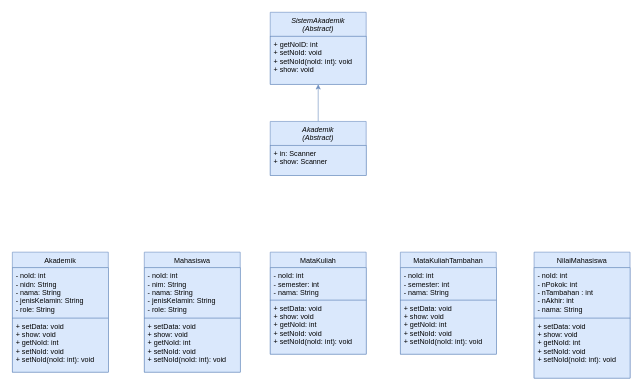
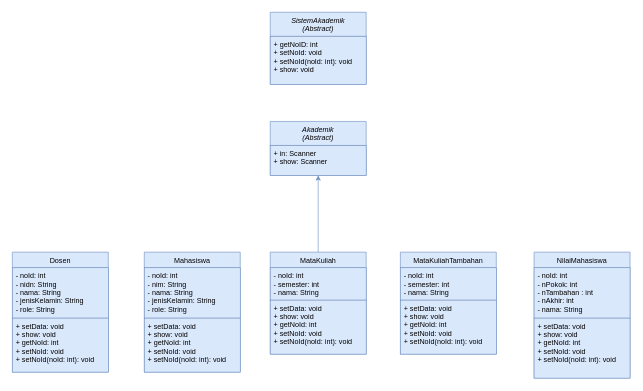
  <mxCell id="0" />
  <mxCell id="1" parent="0" />
- <mxCell id="2" style="edgeStyle=orthogonalEdgeStyle;rounded=0;orthogonalLoop=1;jettySize=auto;html=1;exitX=0.5;exitY=0;exitDx=0;exitDy=0;entryX=0.5;entryY=1;entryDx=0;entryDy=0;fillColor=#dae8fc;strokeColor=#6c8ebf;" edge="1" parent="1" source="3" target="8"><mxGeometry relative="1" as="geometry" /></mxCell>
  <mxCell id="3" value="Akademik&#10;(Abstract)&#10;" style="swimlane;fontStyle=2;align=center;verticalAlign=top;childLayout=stackLayout;horizontal=1;startSize=40;horizontalStack=0;resizeParent=1;resizeLast=0;collapsible=1;marginBottom=0;rounded=0;shadow=0;strokeWidth=1;fillColor=#dae8fc;strokeColor=#6c8ebf;" parent="1" vertex="1"><mxGeometry x="450" y="202" width="160" height="90" as="geometry"><mxRectangle x="230" y="140" width="160" height="26" as="alternateBounds" /></mxGeometry></mxCell>
  <mxCell id="4" value="+ in: Scanner&#10;+ show: Scanner" style="text;align=left;verticalAlign=top;spacingLeft=4;spacingRight=4;overflow=hidden;rotatable=0;points=[[0,0.5],[1,0.5]];portConstraint=eastwest;fillColor=#dae8fc;strokeColor=#6c8ebf;" parent="3" vertex="1"><mxGeometry y="40" width="160" height="50" as="geometry" /></mxCell>
- <mxCell id="5" value="Akademik" style="swimlane;fontStyle=0;align=center;verticalAlign=top;childLayout=stackLayout;horizontal=1;startSize=26;horizontalStack=0;resizeParent=1;resizeLast=0;collapsible=1;marginBottom=0;rounded=0;shadow=0;strokeWidth=1;fillColor=#dae8fc;strokeColor=#6c8ebf;" parent="1" vertex="1"><mxGeometry x="20" y="420" width="160" height="200" as="geometry"><mxRectangle x="340" y="380" width="170" height="26" as="alternateBounds" /></mxGeometry></mxCell>
+ <mxCell id="5" value="Dosen" style="swimlane;fontStyle=0;align=center;verticalAlign=top;childLayout=stackLayout;horizontal=1;startSize=26;horizontalStack=0;resizeParent=1;resizeLast=0;collapsible=1;marginBottom=0;rounded=0;shadow=0;strokeWidth=1;fillColor=#dae8fc;strokeColor=#6c8ebf;" parent="1" vertex="1"><mxGeometry x="20" y="420" width="160" height="200" as="geometry"><mxRectangle x="340" y="380" width="170" height="26" as="alternateBounds" /></mxGeometry></mxCell>
  <mxCell id="6" value="- noId: int&#10;- nidn: String&#10;- nama: String&#10;- jenisKelamin: String&#10;- role: String" style="text;align=left;verticalAlign=top;spacingLeft=4;spacingRight=4;overflow=hidden;rotatable=0;points=[[0,0.5],[1,0.5]];portConstraint=eastwest;fillColor=#dae8fc;strokeColor=#6c8ebf;" parent="5" vertex="1"><mxGeometry y="26" width="160" height="84" as="geometry" /></mxCell>
  <mxCell id="7" value="+ setData: void&#10;+ show: void&#10;+ getNoId: int&#10;+ setNoId: void&#10;+ setNoId(noId: int): void&#10;" style="text;align=left;verticalAlign=top;spacingLeft=4;spacingRight=4;overflow=hidden;rotatable=0;points=[[0,0.5],[1,0.5]];portConstraint=eastwest;fillColor=#dae8fc;strokeColor=#6c8ebf;" vertex="1" parent="5"><mxGeometry y="110" width="160" height="90" as="geometry" /></mxCell>
  <mxCell id="8" value="SistemAkademik&#10;(Abstract)&#10;" style="swimlane;fontStyle=2;align=center;verticalAlign=top;childLayout=stackLayout;horizontal=1;startSize=40;horizontalStack=0;resizeParent=1;resizeLast=0;collapsible=1;marginBottom=0;rounded=0;shadow=0;strokeWidth=1;fillColor=#dae8fc;strokeColor=#6c8ebf;" vertex="1" parent="1"><mxGeometry x="450" y="20" width="160" height="120" as="geometry"><mxRectangle x="230" y="140" width="160" height="26" as="alternateBounds" /></mxGeometry></mxCell>
  <mxCell id="9" value="+ getNoID: int&#10;+ setNoId: void&#10;+ setNoId(noId: int): void&#10;+ show: void&#10;" style="text;align=left;verticalAlign=top;spacingLeft=4;spacingRight=4;overflow=hidden;rotatable=0;points=[[0,0.5],[1,0.5]];portConstraint=eastwest;fillColor=#dae8fc;strokeColor=#6c8ebf;" vertex="1" parent="8"><mxGeometry y="40" width="160" height="80" as="geometry" /></mxCell>
+ <mxCell id="10" style="edgeStyle=orthogonalEdgeStyle;rounded=0;orthogonalLoop=1;jettySize=auto;html=1;exitX=0.5;exitY=0;exitDx=0;exitDy=0;entryX=0.5;entryY=1;entryDx=0;entryDy=0;fillColor=#dae8fc;strokeColor=#6c8ebf;" edge="1" parent="1" source="11" target="3"><mxGeometry relative="1" as="geometry" /></mxCell>
  <mxCell id="11" value="MataKuliah" style="swimlane;fontStyle=0;align=center;verticalAlign=top;childLayout=stackLayout;horizontal=1;startSize=26;horizontalStack=0;resizeParent=1;resizeLast=0;collapsible=1;marginBottom=0;rounded=0;shadow=0;strokeWidth=1;fillColor=#dae8fc;strokeColor=#6c8ebf;" vertex="1" parent="1"><mxGeometry x="450" y="420" width="160" height="170" as="geometry"><mxRectangle x="340" y="380" width="170" height="26" as="alternateBounds" /></mxGeometry></mxCell>
  <mxCell id="12" value="- noId: int&#10;- semester: int&#10;- nama: String" style="text;align=left;verticalAlign=top;spacingLeft=4;spacingRight=4;overflow=hidden;rotatable=0;points=[[0,0.5],[1,0.5]];portConstraint=eastwest;fillColor=#dae8fc;strokeColor=#6c8ebf;" vertex="1" parent="11"><mxGeometry y="26" width="160" height="54" as="geometry" /></mxCell>
  <mxCell id="13" value="+ setData: void&#10;+ show: void&#10;+ getNoId: int&#10;+ setNoId: void&#10;+ setNoId(noId: int): void&#10;" style="text;align=left;verticalAlign=top;spacingLeft=4;spacingRight=4;overflow=hidden;rotatable=0;points=[[0,0.5],[1,0.5]];portConstraint=eastwest;fillColor=#dae8fc;strokeColor=#6c8ebf;" vertex="1" parent="11"><mxGeometry y="80" width="160" height="90" as="geometry" /></mxCell>
  <mxCell id="14" value="MataKuliahTambahan" style="swimlane;fontStyle=0;align=center;verticalAlign=top;childLayout=stackLayout;horizontal=1;startSize=26;horizontalStack=0;resizeParent=1;resizeLast=0;collapsible=1;marginBottom=0;rounded=0;shadow=0;strokeWidth=1;fillColor=#dae8fc;strokeColor=#6c8ebf;" vertex="1" parent="1"><mxGeometry x="667" y="420" width="160" height="170" as="geometry"><mxRectangle x="340" y="380" width="170" height="26" as="alternateBounds" /></mxGeometry></mxCell>
  <mxCell id="15" value="- noId: int&#10;- semester: int&#10;- nama: String" style="text;align=left;verticalAlign=top;spacingLeft=4;spacingRight=4;overflow=hidden;rotatable=0;points=[[0,0.5],[1,0.5]];portConstraint=eastwest;fillColor=#dae8fc;strokeColor=#6c8ebf;" vertex="1" parent="14"><mxGeometry y="26" width="160" height="54" as="geometry" /></mxCell>
  <mxCell id="16" value="+ setData: void&#10;+ show: void&#10;+ getNoId: int&#10;+ setNoId: void&#10;+ setNoId(noId: int): void&#10;" style="text;align=left;verticalAlign=top;spacingLeft=4;spacingRight=4;overflow=hidden;rotatable=0;points=[[0,0.5],[1,0.5]];portConstraint=eastwest;fillColor=#dae8fc;strokeColor=#6c8ebf;" vertex="1" parent="14"><mxGeometry y="80" width="160" height="90" as="geometry" /></mxCell>
  <mxCell id="17" value="NilaiMahasiswa" style="swimlane;fontStyle=0;align=center;verticalAlign=top;childLayout=stackLayout;horizontal=1;startSize=26;horizontalStack=0;resizeParent=1;resizeLast=0;collapsible=1;marginBottom=0;rounded=0;shadow=0;strokeWidth=1;fillColor=#dae8fc;strokeColor=#6c8ebf;" vertex="1" parent="1"><mxGeometry x="890" y="420" width="160" height="210" as="geometry"><mxRectangle x="340" y="380" width="170" height="26" as="alternateBounds" /></mxGeometry></mxCell>
  <mxCell id="18" value="- noId: int&#10;- nPokok: int&#10;- nTambahan : int&#10;- nAkhir: int&#10;- nama: String" style="text;align=left;verticalAlign=top;spacingLeft=4;spacingRight=4;overflow=hidden;rotatable=0;points=[[0,0.5],[1,0.5]];portConstraint=eastwest;fillColor=#dae8fc;strokeColor=#6c8ebf;" vertex="1" parent="17"><mxGeometry y="26" width="160" height="84" as="geometry" /></mxCell>
  <mxCell id="19" value="+ setData: void&#10;+ show: void&#10;+ getNoId: int&#10;+ setNoId: void&#10;+ setNoId(noId: int): void&#10;" style="text;align=left;verticalAlign=top;spacingLeft=4;spacingRight=4;overflow=hidden;rotatable=0;points=[[0,0.5],[1,0.5]];portConstraint=eastwest;fillColor=#dae8fc;strokeColor=#6c8ebf;" vertex="1" parent="17"><mxGeometry y="110" width="160" height="100" as="geometry" /></mxCell>
  <mxCell id="20" value="Mahasiswa" style="swimlane;fontStyle=0;align=center;verticalAlign=top;childLayout=stackLayout;horizontal=1;startSize=26;horizontalStack=0;resizeParent=1;resizeLast=0;collapsible=1;marginBottom=0;rounded=0;shadow=0;strokeWidth=1;fillColor=#dae8fc;strokeColor=#6c8ebf;" vertex="1" parent="1"><mxGeometry x="240" y="420" width="160" height="200" as="geometry"><mxRectangle x="340" y="380" width="170" height="26" as="alternateBounds" /></mxGeometry></mxCell>
  <mxCell id="21" value="- noId: int&#10;- nim: String&#10;- nama: String&#10;- jenisKelamin: String&#10;- role: String" style="text;align=left;verticalAlign=top;spacingLeft=4;spacingRight=4;overflow=hidden;rotatable=0;points=[[0,0.5],[1,0.5]];portConstraint=eastwest;fillColor=#dae8fc;strokeColor=#6c8ebf;" vertex="1" parent="20"><mxGeometry y="26" width="160" height="84" as="geometry" /></mxCell>
  <mxCell id="22" value="+ setData: void&#10;+ show: void&#10;+ getNoId: int&#10;+ setNoId: void&#10;+ setNoId(noId: int): void&#10;" style="text;align=left;verticalAlign=top;spacingLeft=4;spacingRight=4;overflow=hidden;rotatable=0;points=[[0,0.5],[1,0.5]];portConstraint=eastwest;fillColor=#dae8fc;strokeColor=#6c8ebf;" vertex="1" parent="20"><mxGeometry y="110" width="160" height="90" as="geometry" /></mxCell>
